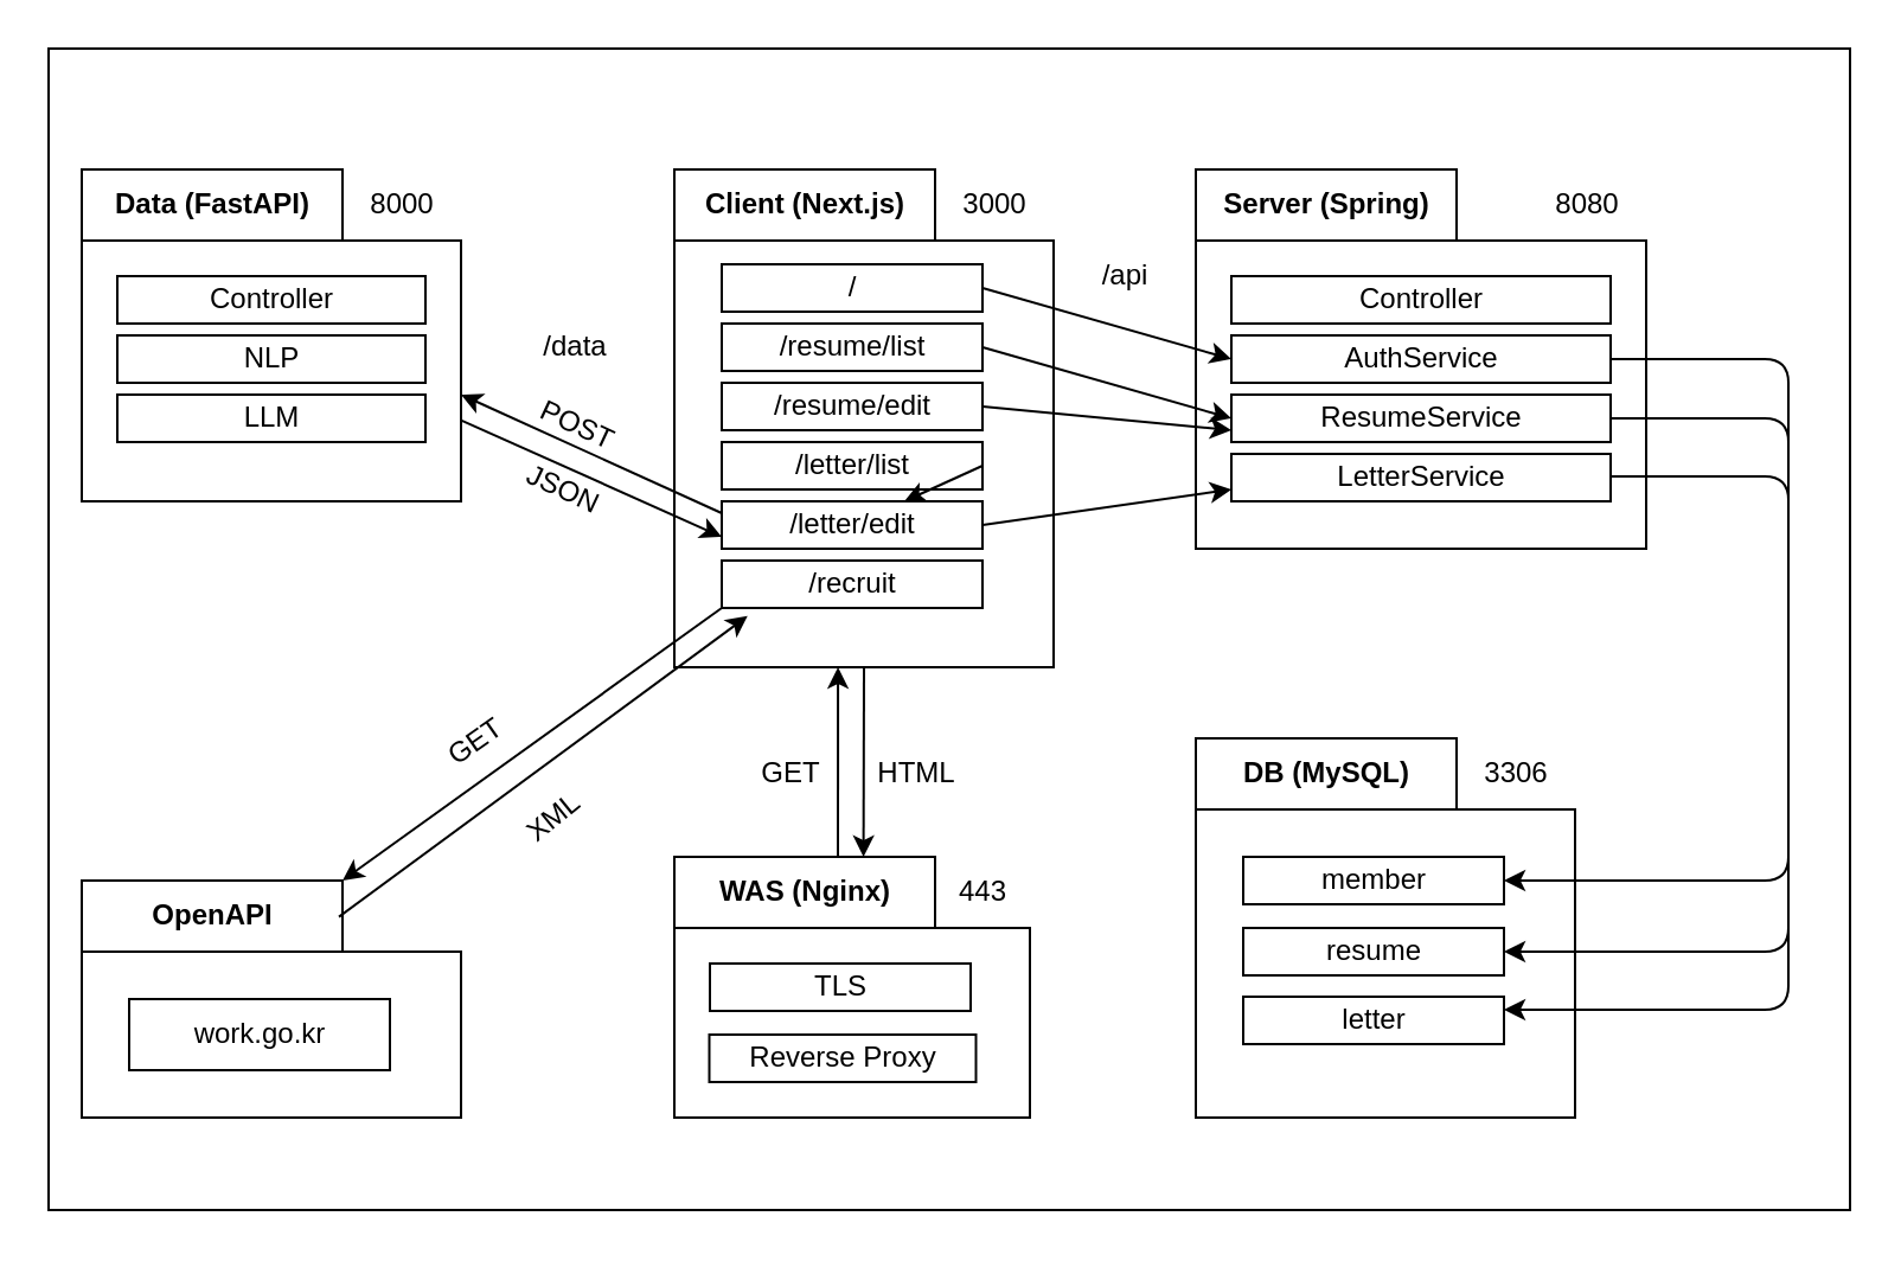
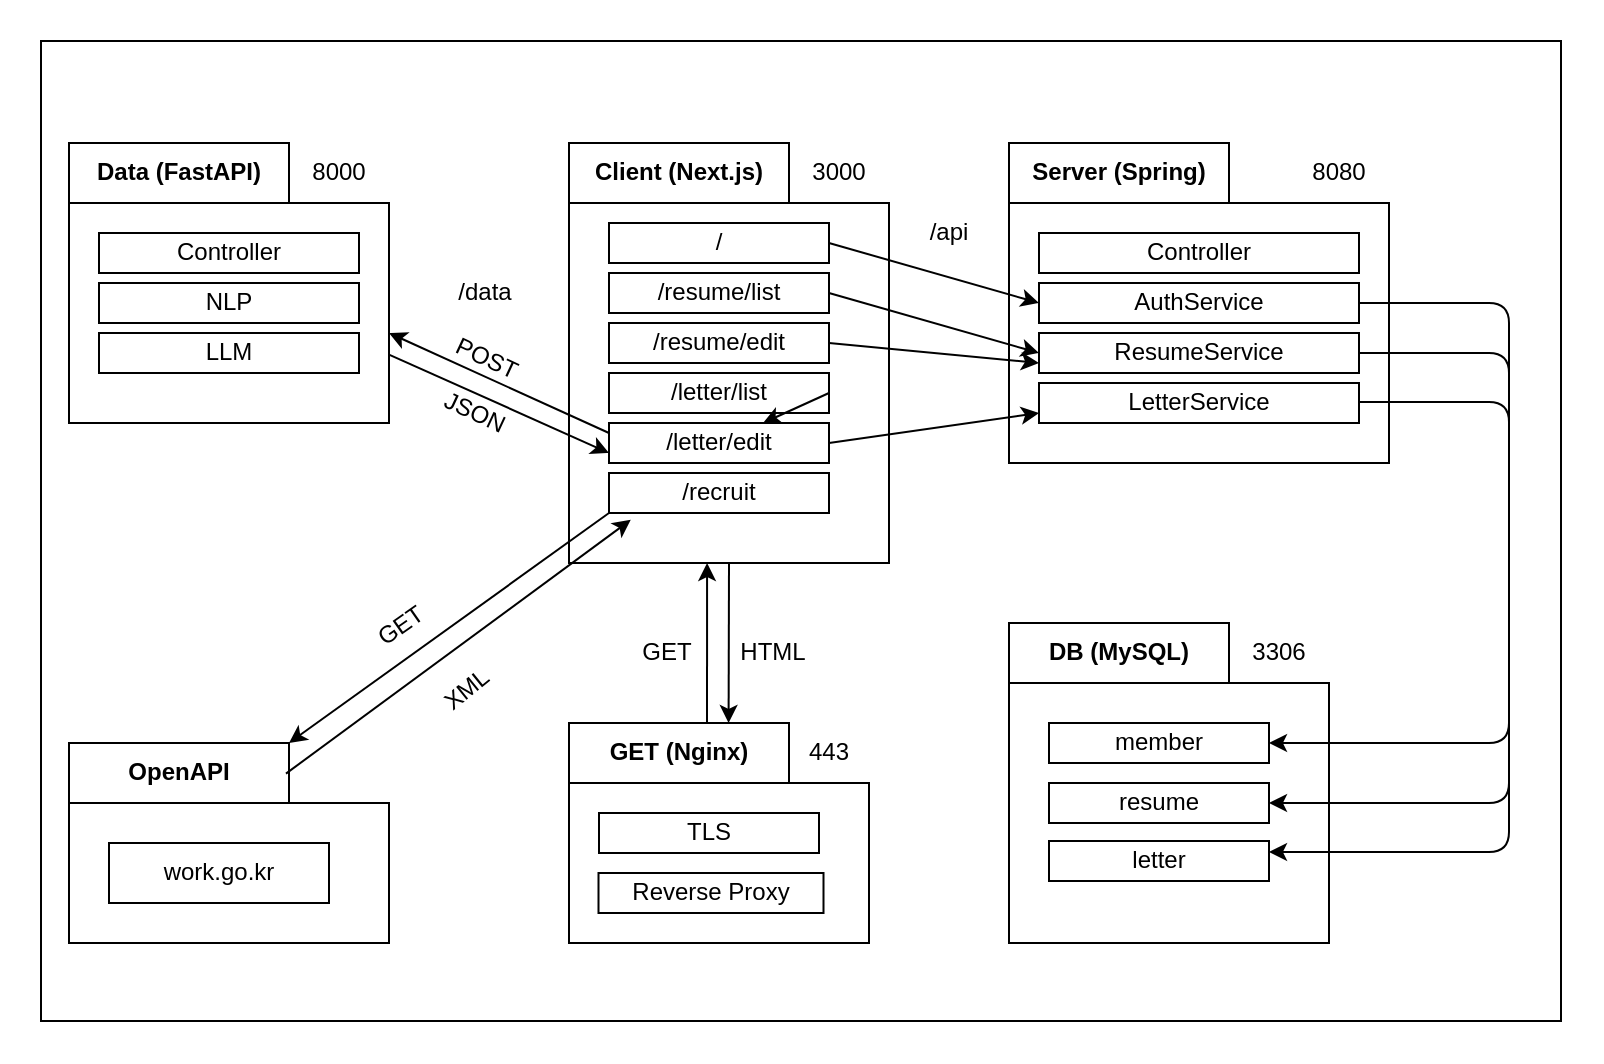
  <mxCell id="0" />
  <mxCell id="1" parent="0" />
  <mxCell id="2" value="" style="rounded=0;whiteSpace=wrap;html=1;" vertex="1" parent="1"><mxGeometry x="20" y="20" width="760" height="490" as="geometry" /></mxCell>
  <mxCell id="3" value="Server (Spring)" style="shape=folder;fontStyle=1;tabWidth=110;tabHeight=30;tabPosition=left;html=1;boundedLbl=1;labelInHeader=1;container=1;collapsible=0;recursiveResize=0;" parent="1" vertex="1"><mxGeometry x="504" y="71" width="190" height="160" as="geometry" /></mxCell>
  <mxCell id="4" value="Controller" style="html=1;" parent="3" vertex="1"><mxGeometry width="160" height="20" relative="1" as="geometry"><mxPoint x="15" y="45" as="offset" /></mxGeometry></mxCell>
  <mxCell id="5" value="AuthService" style="html=1;" parent="3" vertex="1"><mxGeometry x="15" y="70" width="160" height="20" as="geometry" /></mxCell>
  <mxCell id="6" value="ResumeService" style="html=1;" parent="3" vertex="1"><mxGeometry x="15" y="95" width="160" height="20" as="geometry" /></mxCell>
  <mxCell id="7" value="LetterService" style="html=1;" parent="3" vertex="1"><mxGeometry x="15" y="120" width="160" height="20" as="geometry" /></mxCell>
  <mxCell id="8" value="8080" style="text;html=1;align=center;verticalAlign=middle;resizable=0;points=[];autosize=1;strokeColor=none;fillColor=none;" parent="3" vertex="1"><mxGeometry x="140" width="50" height="30" as="geometry" /></mxCell>
  <mxCell id="9" value="OpenAPI" style="shape=folder;fontStyle=1;tabWidth=110;tabHeight=30;tabPosition=left;html=1;boundedLbl=1;labelInHeader=1;container=1;collapsible=0;recursiveResize=0;" parent="1" vertex="1"><mxGeometry x="34" y="371" width="160" height="100" as="geometry" /></mxCell>
  <mxCell id="10" value="work.go.kr" style="html=1;" parent="9" vertex="1"><mxGeometry x="20" y="50" width="110" height="30" as="geometry" /></mxCell>
  <mxCell id="11" style="edgeStyle=none;html=1;exitX=0.5;exitY=1;exitDx=0;exitDy=0;exitPerimeter=0;entryX=0.532;entryY=0;entryDx=0;entryDy=0;entryPerimeter=0;" parent="1" source="12" target="29" edge="1"><mxGeometry relative="1" as="geometry" /></mxCell>
  <mxCell id="12" value="Client (Next.js)" style="shape=folder;fontStyle=1;tabWidth=110;tabHeight=30;tabPosition=left;html=1;boundedLbl=1;labelInHeader=1;container=1;collapsible=0;recursiveResize=0;" parent="1" vertex="1"><mxGeometry x="284" y="71" width="160" height="210" as="geometry" /></mxCell>
  <mxCell id="13" value="/" style="html=1;" parent="12" vertex="1"><mxGeometry width="110" height="20" relative="1" as="geometry"><mxPoint x="20" y="40" as="offset" /></mxGeometry></mxCell>
  <mxCell id="14" value="/resume/list" style="html=1;" parent="12" vertex="1"><mxGeometry width="110" height="20" relative="1" as="geometry"><mxPoint x="20" y="65" as="offset" /></mxGeometry></mxCell>
  <mxCell id="15" value="/resume/edit" style="html=1;" parent="12" vertex="1"><mxGeometry x="20" y="90.0" width="110" height="20" as="geometry" /></mxCell>
  <mxCell id="16" style="edgeStyle=none;html=1;exitX=1;exitY=0.5;exitDx=0;exitDy=0;entryX=0;entryY=0.5;entryDx=0;entryDy=0;" parent="12" source="14" target="6" edge="1"><mxGeometry relative="1" as="geometry" /></mxCell>
  <mxCell id="17" style="edgeStyle=none;html=1;exitX=1;exitY=0.5;exitDx=0;exitDy=0;entryX=0;entryY=0.5;entryDx=0;entryDy=0;" parent="12" source="13" target="5" edge="1"><mxGeometry relative="1" as="geometry" /></mxCell>
  <mxCell id="18" value="/letter/list" style="html=1;" parent="12" vertex="1"><mxGeometry x="20" y="115.0" width="110" height="20" as="geometry" /></mxCell>
  <mxCell id="19" value="/letter/edit" style="html=1;" parent="12" vertex="1"><mxGeometry x="20" y="140.0" width="110" height="20" as="geometry" /></mxCell>
  <mxCell id="20" value="/recruit" style="html=1;" parent="12" vertex="1"><mxGeometry x="20" y="165.0" width="110" height="20" as="geometry" /></mxCell>
  <mxCell id="21" value="3000" style="text;html=1;align=center;verticalAlign=middle;resizable=0;points=[];autosize=1;strokeColor=none;fillColor=none;" parent="12" vertex="1"><mxGeometry x="110" width="50" height="30" as="geometry" /></mxCell>
  <mxCell id="22" style="edgeStyle=none;html=1;entryX=0;entryY=0.75;entryDx=0;entryDy=0;" parent="1" source="23" target="19" edge="1"><mxGeometry relative="1" as="geometry" /></mxCell>
  <mxCell id="23" value="Data (FastAPI)" style="shape=folder;fontStyle=1;tabWidth=110;tabHeight=30;tabPosition=left;html=1;boundedLbl=1;labelInHeader=1;container=1;collapsible=0;recursiveResize=0;" parent="1" vertex="1"><mxGeometry x="34" y="71" width="160" height="140" as="geometry" /></mxCell>
  <mxCell id="24" value="Controller" style="html=1;" parent="23" vertex="1"><mxGeometry width="130" height="20" relative="1" as="geometry"><mxPoint x="15" y="45" as="offset" /></mxGeometry></mxCell>
  <mxCell id="25" value="8000" style="text;html=1;align=center;verticalAlign=middle;resizable=0;points=[];autosize=1;strokeColor=none;fillColor=none;" parent="23" vertex="1"><mxGeometry x="110" width="50" height="30" as="geometry" /></mxCell>
  <mxCell id="26" value="NLP" style="html=1;" parent="23" vertex="1"><mxGeometry width="130" height="20" relative="1" as="geometry"><mxPoint x="15" y="70" as="offset" /></mxGeometry></mxCell>
  <mxCell id="27" value="LLM" style="html=1;" parent="23" vertex="1"><mxGeometry width="130" height="20" relative="1" as="geometry"><mxPoint x="15" y="95" as="offset" /></mxGeometry></mxCell>
  <mxCell id="28" style="edgeStyle=none;html=1;exitX=0;exitY=0;exitDx=55;exitDy=0;exitPerimeter=0;entryX=0.344;entryY=1;entryDx=0;entryDy=0;entryPerimeter=0;" parent="1" edge="1"><mxGeometry relative="1" as="geometry"><mxPoint x="353" y="361" as="sourcePoint" /><mxPoint x="353.04" y="281" as="targetPoint" /></mxGeometry></mxCell>
- <mxCell id="29" value="WAS (Nginx)" style="shape=folder;fontStyle=1;tabWidth=110;tabHeight=30;tabPosition=left;html=1;boundedLbl=1;labelInHeader=1;container=1;collapsible=0;recursiveResize=0;" parent="1" vertex="1"><mxGeometry x="284" y="361" width="150" height="110" as="geometry" /></mxCell>
+ <mxCell id="29" value="GET (Nginx)" style="shape=folder;fontStyle=1;tabWidth=110;tabHeight=30;tabPosition=left;html=1;boundedLbl=1;labelInHeader=1;container=1;collapsible=0;recursiveResize=0;" parent="1" vertex="1"><mxGeometry x="284" y="361" width="150" height="110" as="geometry" /></mxCell>
  <mxCell id="30" value="TLS" style="html=1;" parent="29" vertex="1"><mxGeometry width="110" height="20" relative="1" as="geometry"><mxPoint x="15" y="45" as="offset" /></mxGeometry></mxCell>
  <mxCell id="31" value="Reverse Proxy" style="html=1;" parent="29" vertex="1"><mxGeometry x="14.75" y="75" width="112.5" height="20" as="geometry" /></mxCell>
  <mxCell id="32" value="443" style="text;html=1;align=center;verticalAlign=middle;resizable=0;points=[];autosize=1;strokeColor=none;fillColor=none;" parent="29" vertex="1"><mxGeometry x="110" width="40" height="30" as="geometry" /></mxCell>
  <mxCell id="33" value="GET" style="text;html=1;align=center;verticalAlign=middle;resizable=0;points=[];autosize=1;strokeColor=none;fillColor=none;" parent="1" vertex="1"><mxGeometry x="308" y="311" width="50" height="30" as="geometry" /></mxCell>
  <mxCell id="34" value="GET" style="text;html=1;align=center;verticalAlign=middle;resizable=0;points=[];autosize=1;strokeColor=none;fillColor=none;rotation=-35;" parent="1" vertex="1"><mxGeometry x="175" y="298" width="50" height="30" as="geometry" /></mxCell>
  <mxCell id="35" value="XML" style="text;html=1;align=center;verticalAlign=middle;resizable=0;points=[];autosize=1;strokeColor=none;fillColor=none;rotation=-39;" parent="1" vertex="1"><mxGeometry x="208" y="330" width="50" height="30" as="geometry" /></mxCell>
  <mxCell id="36" style="edgeStyle=none;html=1;exitX=0;exitY=1;exitDx=0;exitDy=0;entryX=0;entryY=0;entryDx=110;entryDy=0;entryPerimeter=0;" parent="1" source="20" target="9" edge="1"><mxGeometry relative="1" as="geometry" /></mxCell>
  <mxCell id="37" style="edgeStyle=none;html=1;exitX=0.678;exitY=0.153;exitDx=0;exitDy=0;exitPerimeter=0;entryX=0.099;entryY=1.169;entryDx=0;entryDy=0;entryPerimeter=0;" parent="1" source="9" target="20" edge="1"><mxGeometry relative="1" as="geometry" /></mxCell>
  <mxCell id="38" value="HTML" style="text;html=1;align=center;verticalAlign=middle;resizable=0;points=[];autosize=1;strokeColor=none;fillColor=none;" parent="1" vertex="1"><mxGeometry x="356" y="311" width="60" height="30" as="geometry" /></mxCell>
  <mxCell id="39" style="edgeStyle=none;html=1;exitX=1;exitY=0.5;exitDx=0;exitDy=0;entryX=0;entryY=0.75;entryDx=0;entryDy=0;" parent="1" source="15" target="6" edge="1"><mxGeometry relative="1" as="geometry"><mxPoint x="524" y="181" as="targetPoint" /></mxGeometry></mxCell>
  <mxCell id="40" style="edgeStyle=none;html=1;exitX=1;exitY=0.5;exitDx=0;exitDy=0;" parent="1" source="18" target="19" edge="1"><mxGeometry relative="1" as="geometry" /></mxCell>
  <mxCell id="41" style="edgeStyle=none;html=1;exitX=1;exitY=0.5;exitDx=0;exitDy=0;entryX=0;entryY=0.75;entryDx=0;entryDy=0;" parent="1" source="19" target="7" edge="1"><mxGeometry relative="1" as="geometry" /></mxCell>
  <mxCell id="42" value="DB (MySQL)" style="shape=folder;fontStyle=1;tabWidth=110;tabHeight=30;tabPosition=left;html=1;boundedLbl=1;labelInHeader=1;container=1;collapsible=0;recursiveResize=0;" parent="1" vertex="1"><mxGeometry x="504" y="311" width="160" height="160" as="geometry" /></mxCell>
  <mxCell id="43" value="member" style="html=1;" parent="42" vertex="1"><mxGeometry width="110" height="20" relative="1" as="geometry"><mxPoint x="20" y="50" as="offset" /></mxGeometry></mxCell>
  <mxCell id="44" value="letter" style="html=1;" parent="42" vertex="1"><mxGeometry x="20" y="109" width="110" height="20" as="geometry" /></mxCell>
  <mxCell id="45" value="resume" style="html=1;" parent="42" vertex="1"><mxGeometry x="20" y="80" width="110" height="20" as="geometry" /></mxCell>
  <mxCell id="46" value="3306" style="text;html=1;align=center;verticalAlign=middle;resizable=0;points=[];autosize=1;strokeColor=none;fillColor=none;" parent="42" vertex="1"><mxGeometry x="110" width="50" height="30" as="geometry" /></mxCell>
  <mxCell id="47" style="edgeStyle=none;html=1;exitX=1;exitY=0.5;exitDx=0;exitDy=0;entryX=1;entryY=0.5;entryDx=0;entryDy=0;" parent="1" source="5" target="43" edge="1"><mxGeometry relative="1" as="geometry"><mxPoint x="684" y="441" as="targetPoint" /><Array as="points"><mxPoint x="754" y="151" /><mxPoint x="754" y="371" /></Array></mxGeometry></mxCell>
  <mxCell id="48" style="edgeStyle=none;html=1;exitX=0;exitY=0.25;exitDx=0;exitDy=0;" parent="1" source="19" edge="1"><mxGeometry relative="1" as="geometry"><mxPoint x="194" y="166" as="targetPoint" /></mxGeometry></mxCell>
  <mxCell id="49" value="POST" style="text;html=1;align=center;verticalAlign=middle;resizable=0;points=[];autosize=1;strokeColor=none;fillColor=none;rotation=25;" parent="1" vertex="1"><mxGeometry x="213" y="164" width="60" height="30" as="geometry" /></mxCell>
  <mxCell id="50" style="edgeStyle=none;html=1;exitX=1;exitY=0.5;exitDx=0;exitDy=0;entryX=1;entryY=0.5;entryDx=0;entryDy=0;" parent="1" source="6" target="45" edge="1"><mxGeometry relative="1" as="geometry"><mxPoint x="634" y="371" as="targetPoint" /><mxPoint x="679" y="151" as="sourcePoint" /><Array as="points"><mxPoint x="754" y="176" /><mxPoint x="754" y="401" /></Array></mxGeometry></mxCell>
  <mxCell id="51" style="edgeStyle=none;html=1;exitX=1;exitY=0.5;exitDx=0;exitDy=0;entryX=1;entryY=0.5;entryDx=0;entryDy=0;" parent="1" edge="1"><mxGeometry relative="1" as="geometry"><mxPoint x="634" y="425.5" as="targetPoint" /><mxPoint x="679" y="200.5" as="sourcePoint" /><Array as="points"><mxPoint x="754" y="200.5" /><mxPoint x="754" y="425.5" /></Array></mxGeometry></mxCell>
  <mxCell id="52" value="JSON" style="text;html=1;align=center;verticalAlign=middle;resizable=0;points=[];autosize=1;strokeColor=none;fillColor=none;rotation=25;" parent="1" vertex="1"><mxGeometry x="207" y="191" width="60" height="30" as="geometry" /></mxCell>
  <mxCell id="53" value="/api" style="text;html=1;align=center;verticalAlign=middle;resizable=0;points=[];autosize=1;strokeColor=none;fillColor=none;" parent="1" vertex="1"><mxGeometry x="454" y="101" width="40" height="30" as="geometry" /></mxCell>
  <mxCell id="54" value="/data" style="text;html=1;align=center;verticalAlign=middle;resizable=0;points=[];autosize=1;strokeColor=none;fillColor=none;" parent="1" vertex="1"><mxGeometry x="217" y="131" width="50" height="30" as="geometry" /></mxCell>
